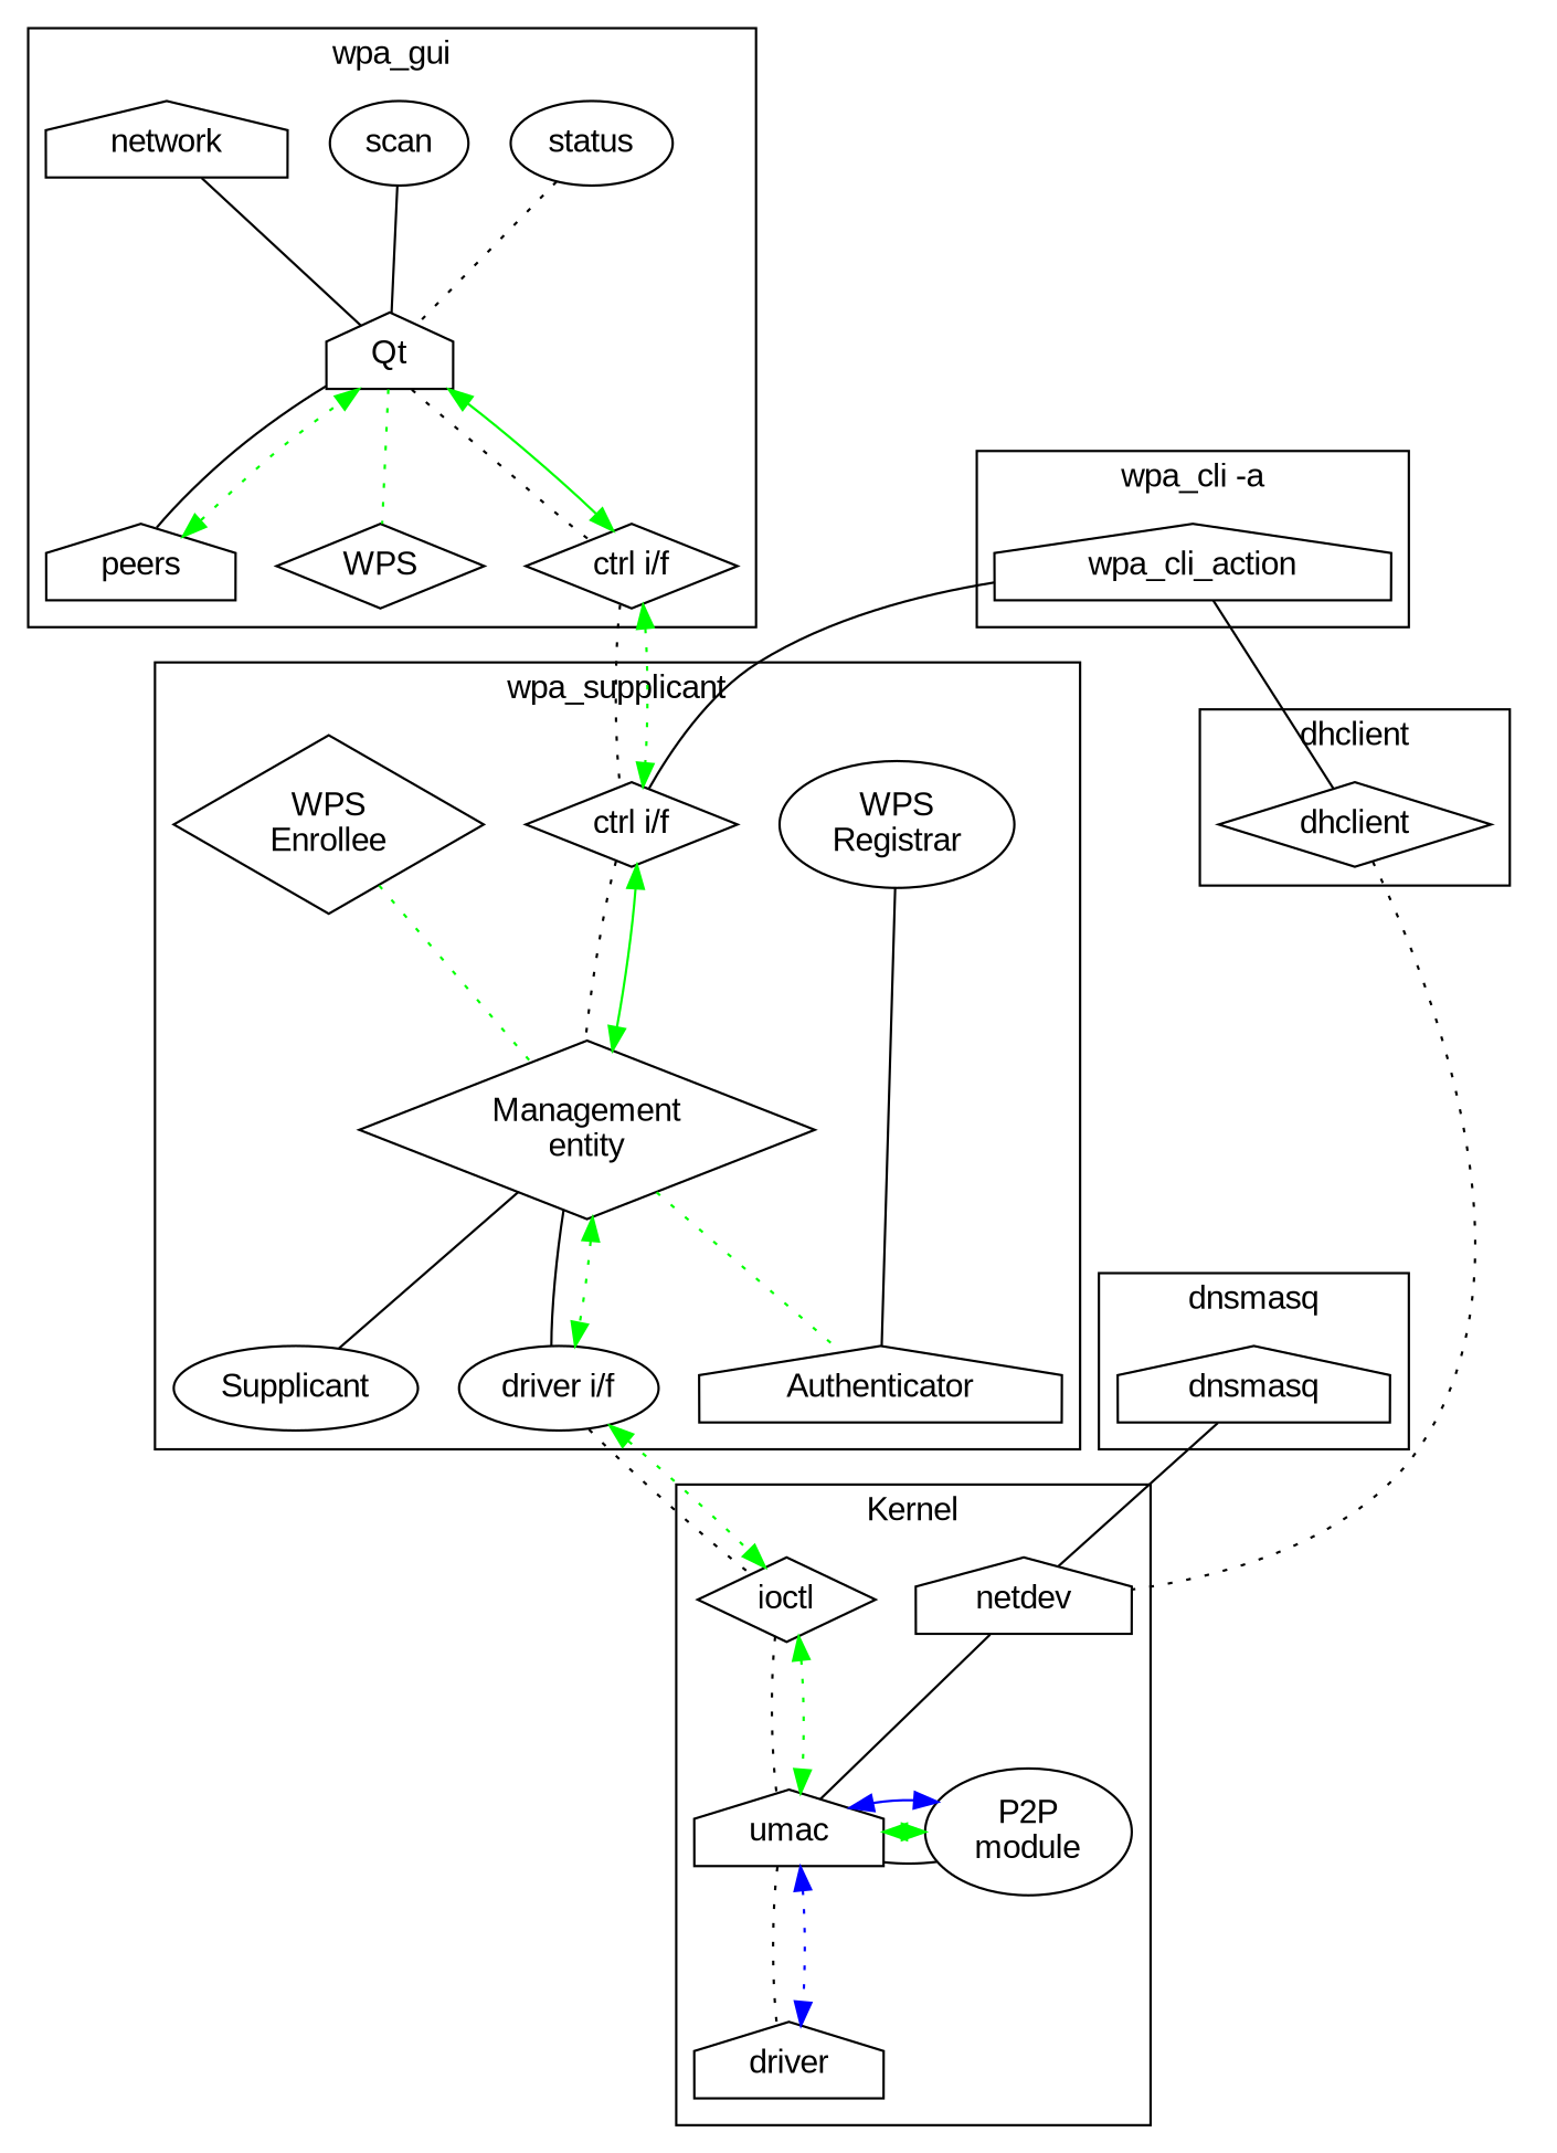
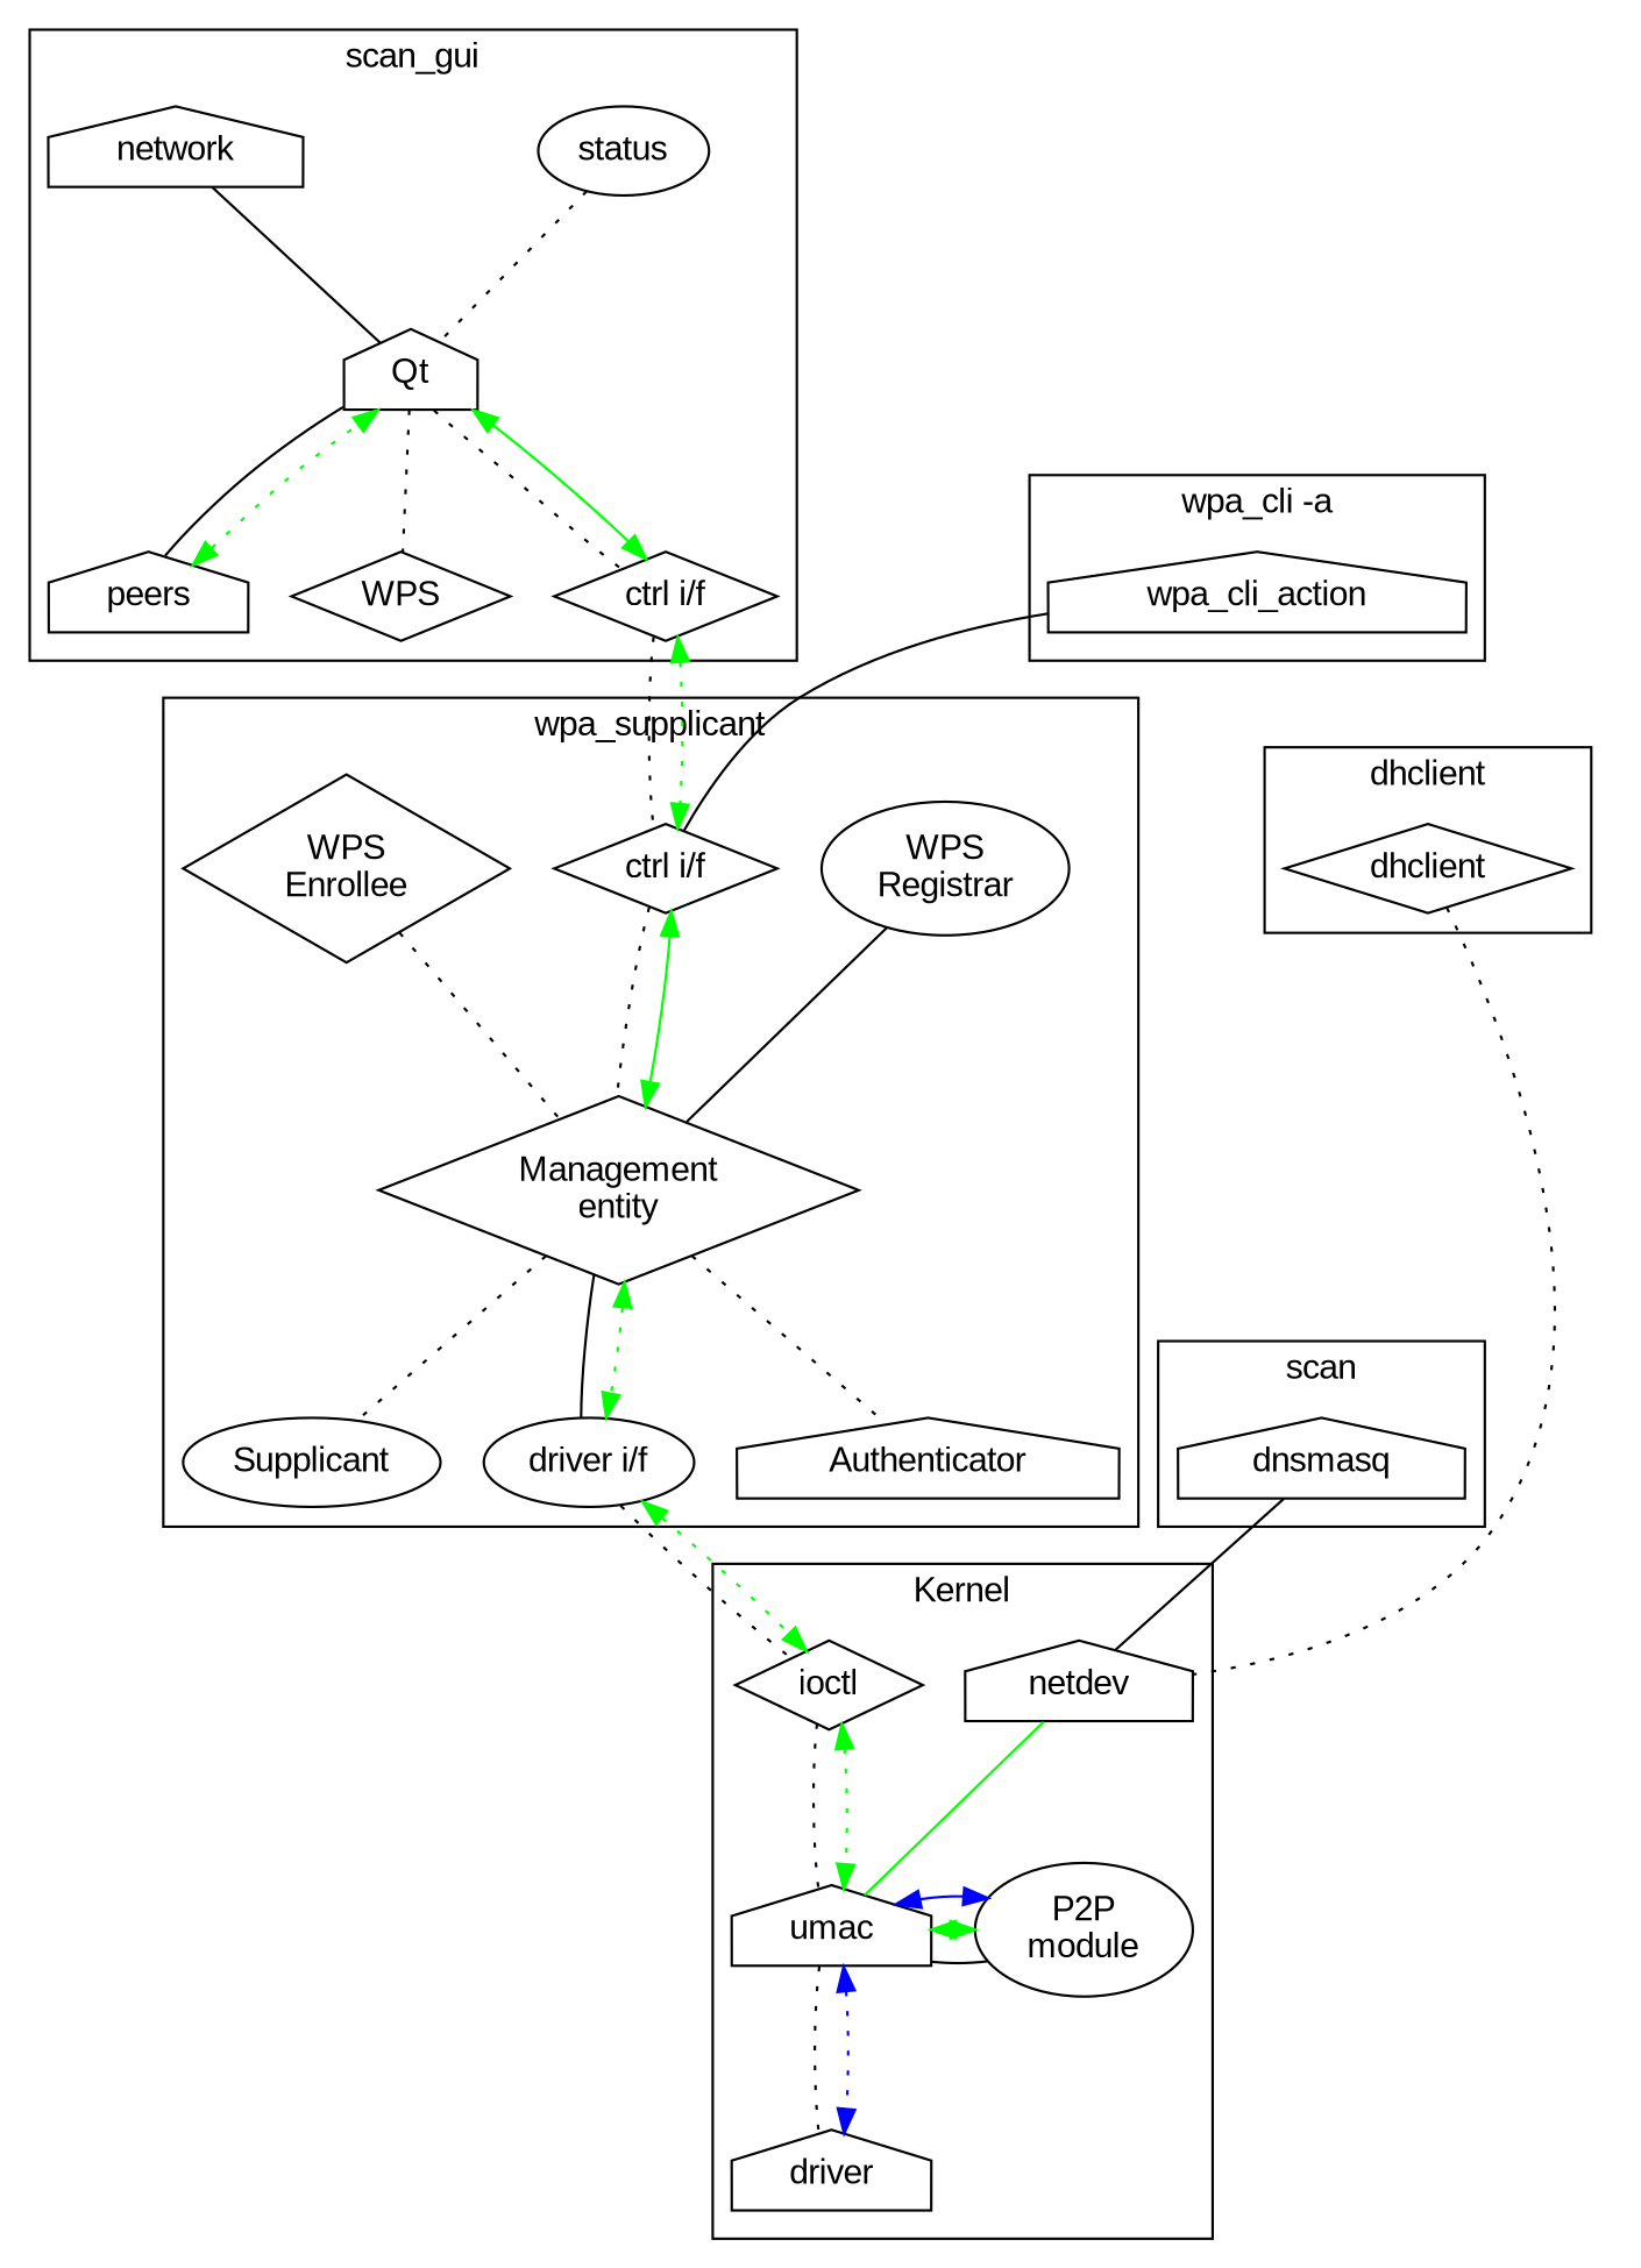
  digraph {
    fontname="Liberation Sans"
    ranksep=.75
    node [fontname="Liberation Sans" shape=house]
    edge [dir=none fontname="Liberation Sans" style=dotted]
    status [shape=ellipse]
    Qt
    peers
    WPS [shape=diamond]
    n5 [label="ctrl i/f" shape=diamond]
-   scan [shape=ellipse]
    network
    n8 [label="ctrl i/f" shape=diamond]
    n9 [label="Management\nentity" shape=diamond]
    n10 [label=Authenticator]
    n11 [label=Supplicant shape=ellipse]
    n12 [label="driver i/f" shape=ellipse]
    n13 [label="WPS\nRegistrar" shape=ellipse]
    n14 [label="WPS\nEnrollee" shape=diamond]
    wpa_cli_action
    dnsmasq
    dhclient [shape=diamond]
    umac
    n19 [label="P2P\nmodule" shape=ellipse]
    ioctl [shape=diamond]
    driver
    netdev
    subgraph cluster_1 {
-     label=wpa_gui
+     label=scan_gui
      status
      Qt
      peers
      WPS
      n5
-     scan
      network
    }
    subgraph cluster_2 {
      label=wpa_supplicant
      n8
      n9
      n10
      n11
      n12
      n13
      n14
    }
    subgraph cluster_3 {
      label="wpa_cli -a"
      wpa_cli_action
    }
    subgraph cluster_4 {
-     label=dnsmasq
+     label=scan
      dnsmasq
    }
    subgraph cluster_5 {
      label=dhclient
      dhclient
    }
    subgraph cluster_6 {
      label=Kernel
      ioctl
      driver
      netdev
      subgraph sub_7 {
        label=Kernel
        rank=same
        umac
        n19
      }
    }
    status -> Qt
    Qt -> peers [style=solid]
-   Qt -> WPS [color=green]
+   Qt -> WPS
    Qt -> n5
    Qt -> n5 [color=green dir=both style=solid]
    peers -> Qt [color=green dir=both]
    n5 -> n8
    n5 -> n8 [color=green dir=both]
-   scan -> Qt [style=solid]
    network -> Qt [style=solid]
    n8 -> n9
    n8 -> n9 [color=green dir=both style=solid]
-   n9 -> n10 [color=green]
-   n9 -> n11 [style=solid]
+   n9 -> n10
+   n9 -> n11
    n9 -> n12 [style=solid]
    n9 -> n12 [color=green dir=both]
    n12 -> ioctl
    n12 -> ioctl [color=green dir=both]
-   n13 -> n10 [style=solid]
-   n14 -> n9 [color=green]
+   n13 -> n9 [style=solid]
+   n14 -> n9
    wpa_cli_action -> n8 [style=solid]
-   wpa_cli_action -> dhclient [style=solid]
    dnsmasq -> netdev [style=solid]
    dhclient -> netdev
    umac -> n19 [style=solid]
    umac -> n19 [color=green dir=both]
    umac -> driver
    umac -> driver [color=blue dir=both]
    n19 -> umac [color=blue dir=both style=solid]
    ioctl -> umac
    ioctl -> umac [color=green dir=both]
-   netdev -> umac [style=solid]
+   netdev -> umac [style=solid color=green]
  }
